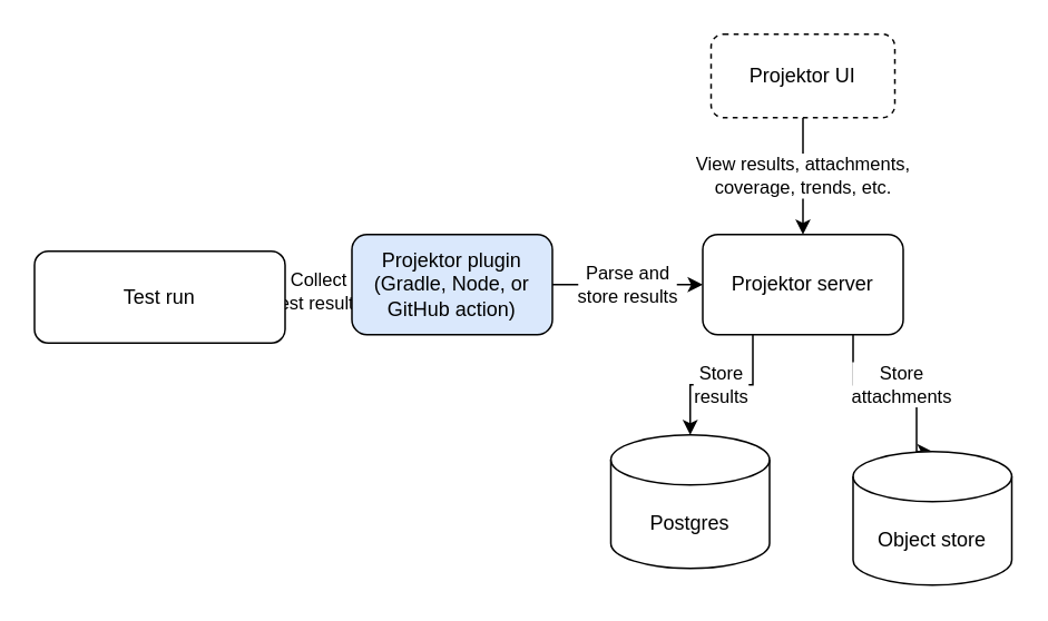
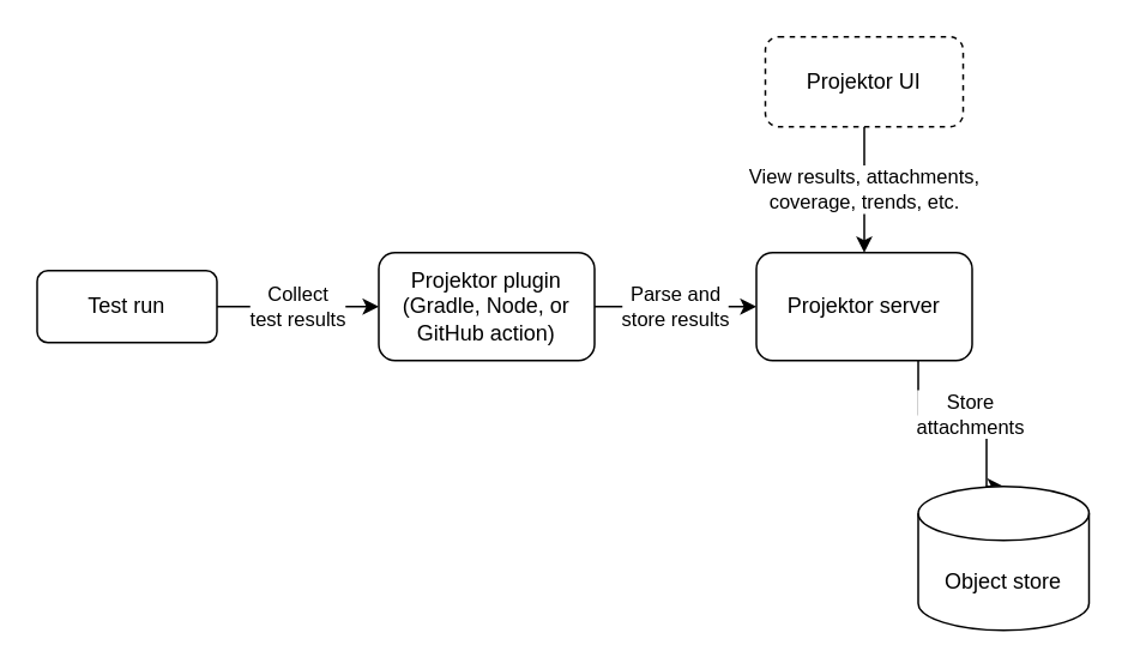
  <mxCell id="0" />
  <mxCell id="1" parent="0" />
  <mxCell id="2" value="Collect&lt;br&gt;test results" style="edgeStyle=orthogonalEdgeStyle;rounded=0;orthogonalLoop=1;jettySize=auto;html=1;entryX=0;entryY=0.5;entryDx=0;entryDy=0;" edge="1" parent="1" source="3" target="5"><mxGeometry relative="1" as="geometry" /></mxCell>
- <mxCell id="3" value="Test run" style="rounded=1;whiteSpace=wrap;html=1;" vertex="1" parent="1"><mxGeometry x="20" y="150" width="150" height="55" as="geometry" /></mxCell>
+ <mxCell id="3" value="Test run" style="rounded=1;whiteSpace=wrap;html=1;" vertex="1" parent="1"><mxGeometry x="20" y="150" width="100" height="40" as="geometry" /></mxCell>
  <mxCell id="4" value="Parse and&lt;br&gt;store results" style="edgeStyle=orthogonalEdgeStyle;rounded=0;orthogonalLoop=1;jettySize=auto;html=1;entryX=0;entryY=0.5;entryDx=0;entryDy=0;" edge="1" parent="1" source="5" target="8"><mxGeometry relative="1" as="geometry" /></mxCell>
- <mxCell id="5" value="Projektor plugin (Gradle, Node, or GitHub action)" style="rounded=1;whiteSpace=wrap;html=1;fillColor=#dae8fc;" vertex="1" parent="1"><mxGeometry x="210" y="140" width="120" height="60" as="geometry" /></mxCell>
- <mxCell id="6" value="Store&lt;br&gt;results" style="edgeStyle=orthogonalEdgeStyle;rounded=0;orthogonalLoop=1;jettySize=auto;html=1;exitX=0.25;exitY=1;exitDx=0;exitDy=0;entryX=0.5;entryY=0;entryDx=0;entryDy=0;entryPerimeter=0;" edge="1" parent="1" source="8" target="9"><mxGeometry relative="1" as="geometry"><Array as="points"><mxPoint x="450" y="230" /><mxPoint x="413" y="230" /></Array></mxGeometry></mxCell>
+ <mxCell id="5" value="Projektor plugin (Gradle, Node, or GitHub action)" style="rounded=1;whiteSpace=wrap;html=1;" vertex="1" parent="1"><mxGeometry x="210" y="140" width="120" height="60" as="geometry" /></mxCell>
  <mxCell id="7" value="Store&lt;br&gt;attachments" style="edgeStyle=orthogonalEdgeStyle;rounded=0;orthogonalLoop=1;jettySize=auto;html=1;exitX=0.75;exitY=1;exitDx=0;exitDy=0;entryX=0.5;entryY=0;entryDx=0;entryDy=0;entryPerimeter=0;" edge="1" parent="1" source="8" target="10"><mxGeometry relative="1" as="geometry"><Array as="points"><mxPoint x="510" y="230" /><mxPoint x="548" y="230" /></Array></mxGeometry></mxCell>
  <mxCell id="8" value="Projektor server" style="rounded=1;whiteSpace=wrap;html=1;" vertex="1" parent="1"><mxGeometry x="420" y="140" width="120" height="60" as="geometry" /></mxCell>
- <mxCell id="9" value="Postgres" style="shape=cylinder3;whiteSpace=wrap;html=1;boundedLbl=1;backgroundOutline=1;size=15;" vertex="1" parent="1"><mxGeometry x="365" y="260" width="95" height="80" as="geometry" /></mxCell>
  <mxCell id="10" value="Object store" style="shape=cylinder3;whiteSpace=wrap;html=1;boundedLbl=1;backgroundOutline=1;size=15;" vertex="1" parent="1"><mxGeometry x="510" y="270" width="95" height="80" as="geometry" /></mxCell>
  <mxCell id="11" value="View results, attachments, &lt;br&gt;coverage, trends, etc." style="edgeStyle=orthogonalEdgeStyle;rounded=0;orthogonalLoop=1;jettySize=auto;html=1;entryX=0.5;entryY=0;entryDx=0;entryDy=0;" edge="1" parent="1" source="12" target="8"><mxGeometry relative="1" as="geometry" /></mxCell>
  <mxCell id="12" value="Projektor UI" style="rounded=1;whiteSpace=wrap;html=1;dashed=1;" vertex="1" parent="1"><mxGeometry x="425" y="20" width="110" height="50" as="geometry" /></mxCell>
